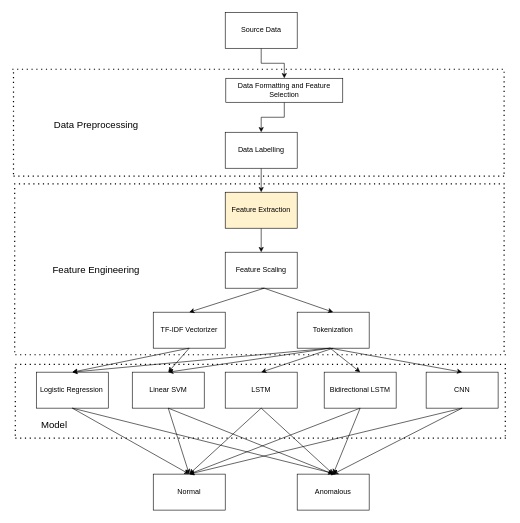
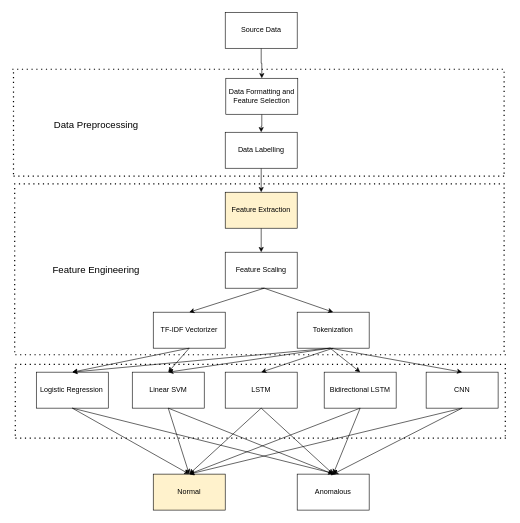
  <mxCell id="0" />
  <mxCell id="1" parent="0" />
  <mxCell id="2" value="" style="edgeStyle=orthogonalEdgeStyle;rounded=0;orthogonalLoop=1;jettySize=auto;html=1;" parent="1" source="3" target="5" edge="1"><mxGeometry relative="1" as="geometry" /></mxCell>
  <mxCell id="3" value="Source Data" style="rounded=0;whiteSpace=wrap;html=1;" parent="1" vertex="1"><mxGeometry x="375" y="20" width="120" height="60" as="geometry" /></mxCell>
  <mxCell id="4" value="" style="edgeStyle=orthogonalEdgeStyle;rounded=0;orthogonalLoop=1;jettySize=auto;html=1;" parent="1" source="5" target="7" edge="1"><mxGeometry relative="1" as="geometry" /></mxCell>
- <mxCell id="5" value="Data Formatting and Feature Selection" style="rounded=0;whiteSpace=wrap;html=1;" parent="1" vertex="1"><mxGeometry x="376" y="130" width="195" height="40" as="geometry" /></mxCell>
+ <mxCell id="5" value="Data Formatting and Feature Selection" style="rounded=0;whiteSpace=wrap;html=1;" parent="1" vertex="1"><mxGeometry x="376" y="130" width="120" height="60" as="geometry" /></mxCell>
  <mxCell id="6" value="" style="edgeStyle=orthogonalEdgeStyle;rounded=0;orthogonalLoop=1;jettySize=auto;html=1;" parent="1" source="7" target="9" edge="1"><mxGeometry relative="1" as="geometry" /></mxCell>
  <mxCell id="7" value="Data Labelling" style="rounded=0;whiteSpace=wrap;html=1;" parent="1" vertex="1"><mxGeometry x="375" y="220" width="120" height="60" as="geometry" /></mxCell>
  <mxCell id="8" value="" style="edgeStyle=orthogonalEdgeStyle;rounded=0;orthogonalLoop=1;jettySize=auto;html=1;" parent="1" source="9" target="12" edge="1"><mxGeometry relative="1" as="geometry" /></mxCell>
  <mxCell id="9" value="Feature Extraction" style="rounded=0;whiteSpace=wrap;html=1;fillColor=#fff2cc;" parent="1" vertex="1"><mxGeometry x="375" y="320" width="120" height="60" as="geometry" /></mxCell>
  <mxCell id="10" value="TF-IDF Vectorizer" style="rounded=0;whiteSpace=wrap;html=1;" parent="1" vertex="1"><mxGeometry x="255" y="520" width="120" height="60" as="geometry" /></mxCell>
  <mxCell id="11" value="Tokenization" style="rounded=0;whiteSpace=wrap;html=1;" parent="1" vertex="1"><mxGeometry x="495" y="520" width="120" height="60" as="geometry" /></mxCell>
  <mxCell id="12" value="Feature Scaling" style="rounded=0;whiteSpace=wrap;html=1;" parent="1" vertex="1"><mxGeometry x="375" y="420" width="120" height="60" as="geometry" /></mxCell>
  <mxCell id="13" value="LSTM" style="rounded=0;whiteSpace=wrap;html=1;" parent="1" vertex="1"><mxGeometry x="375" y="620" width="120" height="60" as="geometry" /></mxCell>
  <mxCell id="14" value="Linear SVM" style="rounded=0;whiteSpace=wrap;html=1;" parent="1" vertex="1"><mxGeometry x="220" y="620" width="120" height="60" as="geometry" /></mxCell>
  <mxCell id="15" value="Logistic Regression&lt;span style=&quot;white-space: pre;&quot;&gt;&#09;&lt;/span&gt;" style="rounded=0;whiteSpace=wrap;html=1;" parent="1" vertex="1"><mxGeometry x="60" y="620" width="120" height="60" as="geometry" /></mxCell>
  <mxCell id="16" value="Bidirectional LSTM" style="rounded=0;whiteSpace=wrap;html=1;" parent="1" vertex="1"><mxGeometry x="540" y="620" width="120" height="60" as="geometry" /></mxCell>
  <mxCell id="17" value="CNN" style="rounded=0;whiteSpace=wrap;html=1;" parent="1" vertex="1"><mxGeometry x="710" y="620" width="120" height="60" as="geometry" /></mxCell>
  <mxCell id="18" value="" style="endArrow=classic;html=1;rounded=0;entryX=0.5;entryY=0;entryDx=0;entryDy=0;" parent="1" target="10" edge="1"><mxGeometry width="50" height="50" relative="1" as="geometry"><mxPoint x="440" y="480" as="sourcePoint" /><mxPoint x="180" y="250" as="targetPoint" /><Array as="points"><mxPoint x="440" y="480" /></Array></mxGeometry></mxCell>
  <mxCell id="19" value="" style="endArrow=classic;html=1;rounded=0;entryX=0.5;entryY=0;entryDx=0;entryDy=0;exitX=0.5;exitY=1;exitDx=0;exitDy=0;" parent="1" source="12" target="11" edge="1"><mxGeometry width="50" height="50" relative="1" as="geometry"><mxPoint x="260" y="390" as="sourcePoint" /><mxPoint x="325" y="530" as="targetPoint" /><Array as="points"><mxPoint x="440" y="480" /></Array></mxGeometry></mxCell>
  <mxCell id="20" value="" style="endArrow=classic;html=1;rounded=0;exitX=0.5;exitY=1;exitDx=0;exitDy=0;entryX=0.5;entryY=0;entryDx=0;entryDy=0;" parent="1" source="10" target="15" edge="1"><mxGeometry width="50" height="50" relative="1" as="geometry"><mxPoint x="310" y="780" as="sourcePoint" /><mxPoint x="430" y="660" as="targetPoint" /></mxGeometry></mxCell>
  <mxCell id="21" value="" style="endArrow=classic;html=1;rounded=0;exitX=0.5;exitY=1;exitDx=0;exitDy=0;entryX=0.5;entryY=0;entryDx=0;entryDy=0;" parent="1" source="10" target="14" edge="1"><mxGeometry width="50" height="50" relative="1" as="geometry"><mxPoint x="380" y="710" as="sourcePoint" /><mxPoint x="430" y="660" as="targetPoint" /></mxGeometry></mxCell>
  <mxCell id="22" value="" style="endArrow=classic;html=1;rounded=0;exitX=0.5;exitY=1;exitDx=0;exitDy=0;entryX=0.5;entryY=0;entryDx=0;entryDy=0;" parent="1" source="11" target="13" edge="1"><mxGeometry width="50" height="50" relative="1" as="geometry"><mxPoint x="380" y="710" as="sourcePoint" /><mxPoint x="430" y="660" as="targetPoint" /></mxGeometry></mxCell>
  <mxCell id="23" value="" style="endArrow=classic;html=1;rounded=0;entryX=0.5;entryY=0;entryDx=0;entryDy=0;" parent="1" target="16" edge="1"><mxGeometry width="50" height="50" relative="1" as="geometry"><mxPoint x="550" y="580" as="sourcePoint" /><mxPoint x="430" y="660" as="targetPoint" /></mxGeometry></mxCell>
  <mxCell id="24" value="" style="endArrow=classic;html=1;rounded=0;entryX=0.5;entryY=0;entryDx=0;entryDy=0;" parent="1" target="17" edge="1"><mxGeometry width="50" height="50" relative="1" as="geometry"><mxPoint x="550" y="580" as="sourcePoint" /><mxPoint x="430" y="660" as="targetPoint" /></mxGeometry></mxCell>
  <mxCell id="25" value="" style="endArrow=classic;html=1;rounded=0;entryX=0.5;entryY=0;entryDx=0;entryDy=0;" parent="1" target="14" edge="1"><mxGeometry width="50" height="50" relative="1" as="geometry"><mxPoint x="550" y="580" as="sourcePoint" /><mxPoint x="430" y="660" as="targetPoint" /></mxGeometry></mxCell>
  <mxCell id="26" value="" style="endArrow=classic;html=1;rounded=0;entryX=0.5;entryY=0;entryDx=0;entryDy=0;" parent="1" target="15" edge="1"><mxGeometry width="50" height="50" relative="1" as="geometry"><mxPoint x="550" y="580" as="sourcePoint" /><mxPoint x="130" y="620" as="targetPoint" /></mxGeometry></mxCell>
- <mxCell id="27" value="Normal" style="rounded=0;whiteSpace=wrap;html=1;" parent="1" vertex="1"><mxGeometry x="255" y="790" width="120" height="60" as="geometry" /></mxCell>
+ <mxCell id="27" value="Normal" style="rounded=0;whiteSpace=wrap;html=1;fillColor=#fff2cc;" parent="1" vertex="1"><mxGeometry x="255" y="790" width="120" height="60" as="geometry" /></mxCell>
  <mxCell id="28" value="Anomalous" style="rounded=0;whiteSpace=wrap;html=1;" parent="1" vertex="1"><mxGeometry x="495" y="790" width="120" height="60" as="geometry" /></mxCell>
  <mxCell id="29" value="" style="endArrow=classic;html=1;rounded=0;exitX=0.5;exitY=1;exitDx=0;exitDy=0;entryX=0.5;entryY=0;entryDx=0;entryDy=0;" parent="1" source="15" target="27" edge="1"><mxGeometry width="50" height="50" relative="1" as="geometry"><mxPoint x="380" y="710" as="sourcePoint" /><mxPoint x="430" y="660" as="targetPoint" /></mxGeometry></mxCell>
  <mxCell id="30" value="" style="endArrow=classic;html=1;rounded=0;entryX=0.5;entryY=0;entryDx=0;entryDy=0;exitX=0.5;exitY=1;exitDx=0;exitDy=0;" parent="1" source="17" target="28" edge="1"><mxGeometry width="50" height="50" relative="1" as="geometry"><mxPoint x="380" y="710" as="sourcePoint" /><mxPoint x="430" y="660" as="targetPoint" /></mxGeometry></mxCell>
  <mxCell id="31" value="" style="endArrow=classic;html=1;rounded=0;exitX=0.5;exitY=1;exitDx=0;exitDy=0;entryX=0.5;entryY=0;entryDx=0;entryDy=0;" parent="1" source="14" target="27" edge="1"><mxGeometry width="50" height="50" relative="1" as="geometry"><mxPoint x="380" y="710" as="sourcePoint" /><mxPoint x="430" y="660" as="targetPoint" /></mxGeometry></mxCell>
  <mxCell id="32" value="" style="endArrow=classic;html=1;rounded=0;entryX=0.5;entryY=0;entryDx=0;entryDy=0;exitX=0.5;exitY=1;exitDx=0;exitDy=0;" parent="1" source="13" target="27" edge="1"><mxGeometry width="50" height="50" relative="1" as="geometry"><mxPoint x="380" y="710" as="sourcePoint" /><mxPoint x="430" y="660" as="targetPoint" /></mxGeometry></mxCell>
  <mxCell id="33" value="" style="endArrow=classic;html=1;rounded=0;exitX=0.5;exitY=1;exitDx=0;exitDy=0;entryX=0.5;entryY=0;entryDx=0;entryDy=0;" parent="1" source="16" target="27" edge="1"><mxGeometry width="50" height="50" relative="1" as="geometry"><mxPoint x="380" y="710" as="sourcePoint" /><mxPoint x="320" y="770" as="targetPoint" /></mxGeometry></mxCell>
  <mxCell id="34" value="" style="endArrow=classic;html=1;rounded=0;entryX=0.5;entryY=0;entryDx=0;entryDy=0;" parent="1" target="27" edge="1"><mxGeometry width="50" height="50" relative="1" as="geometry"><mxPoint x="770" y="680" as="sourcePoint" /><mxPoint x="430" y="660" as="targetPoint" /></mxGeometry></mxCell>
  <mxCell id="35" value="" style="endArrow=classic;html=1;rounded=0;entryX=0.5;entryY=0;entryDx=0;entryDy=0;" parent="1" target="28" edge="1"><mxGeometry width="50" height="50" relative="1" as="geometry"><mxPoint x="600" y="680" as="sourcePoint" /><mxPoint x="560" y="770" as="targetPoint" /></mxGeometry></mxCell>
  <mxCell id="36" value="" style="endArrow=classic;html=1;rounded=0;entryX=0.5;entryY=0;entryDx=0;entryDy=0;exitX=0.5;exitY=1;exitDx=0;exitDy=0;" parent="1" source="13" target="28" edge="1"><mxGeometry width="50" height="50" relative="1" as="geometry"><mxPoint x="390" y="720" as="sourcePoint" /><mxPoint x="430" y="660" as="targetPoint" /></mxGeometry></mxCell>
  <mxCell id="37" value="" style="endArrow=classic;html=1;rounded=0;entryX=0.5;entryY=0;entryDx=0;entryDy=0;" parent="1" target="28" edge="1"><mxGeometry width="50" height="50" relative="1" as="geometry"><mxPoint x="280" y="680" as="sourcePoint" /><mxPoint x="430" y="660" as="targetPoint" /></mxGeometry></mxCell>
  <mxCell id="38" value="" style="endArrow=classic;html=1;rounded=0;exitX=0.5;exitY=1;exitDx=0;exitDy=0;" parent="1" source="15" edge="1"><mxGeometry width="50" height="50" relative="1" as="geometry"><mxPoint x="380" y="710" as="sourcePoint" /><mxPoint x="560" y="790" as="targetPoint" /></mxGeometry></mxCell>
  <mxCell id="39" value="" style="endArrow=none;dashed=1;html=1;dashPattern=1 3;strokeWidth=2;rounded=0;" parent="1" edge="1"><mxGeometry width="50" height="50" relative="1" as="geometry"><mxPoint x="20" y="115" as="sourcePoint" /><mxPoint x="840" y="115" as="targetPoint" /></mxGeometry></mxCell>
  <mxCell id="40" value="" style="endArrow=none;dashed=1;html=1;dashPattern=1 3;strokeWidth=2;rounded=0;" parent="1" edge="1"><mxGeometry width="50" height="50" relative="1" as="geometry"><mxPoint x="22" y="293" as="sourcePoint" /><mxPoint x="842" y="293" as="targetPoint" /></mxGeometry></mxCell>
  <mxCell id="41" value="" style="endArrow=none;dashed=1;html=1;dashPattern=1 3;strokeWidth=2;rounded=0;" parent="1" edge="1"><mxGeometry width="50" height="50" relative="1" as="geometry"><mxPoint x="23" y="306" as="sourcePoint" /><mxPoint x="843" y="306" as="targetPoint" /></mxGeometry></mxCell>
  <mxCell id="42" value="" style="endArrow=none;dashed=1;html=1;dashPattern=1 3;strokeWidth=2;rounded=0;" parent="1" edge="1"><mxGeometry width="50" height="50" relative="1" as="geometry"><mxPoint x="25" y="591" as="sourcePoint" /><mxPoint x="845" y="591" as="targetPoint" /></mxGeometry></mxCell>
  <mxCell id="43" value="" style="endArrow=none;dashed=1;html=1;dashPattern=1 3;strokeWidth=2;rounded=0;" parent="1" edge="1"><mxGeometry width="50" height="50" relative="1" as="geometry"><mxPoint x="22" y="290" as="sourcePoint" /><mxPoint x="22" y="120" as="targetPoint" /></mxGeometry></mxCell>
  <mxCell id="44" value="" style="endArrow=none;dashed=1;html=1;dashPattern=1 3;strokeWidth=2;rounded=0;" parent="1" edge="1"><mxGeometry width="50" height="50" relative="1" as="geometry"><mxPoint x="840" y="289" as="sourcePoint" /><mxPoint x="840" y="119" as="targetPoint" /></mxGeometry></mxCell>
  <mxCell id="45" value="" style="endArrow=none;dashed=1;html=1;dashPattern=1 3;strokeWidth=2;rounded=0;" parent="1" edge="1"><mxGeometry width="50" height="50" relative="1" as="geometry"><mxPoint x="24" y="587" as="sourcePoint" /><mxPoint x="24" y="307" as="targetPoint" /></mxGeometry></mxCell>
  <mxCell id="46" value="" style="endArrow=none;dashed=1;html=1;dashPattern=1 3;strokeWidth=2;rounded=0;" parent="1" edge="1"><mxGeometry width="50" height="50" relative="1" as="geometry"><mxPoint x="840" y="586" as="sourcePoint" /><mxPoint x="840" y="306" as="targetPoint" /></mxGeometry></mxCell>
  <mxCell id="47" value="" style="endArrow=none;dashed=1;html=1;dashPattern=1 3;strokeWidth=2;rounded=0;" parent="1" edge="1"><mxGeometry width="50" height="50" relative="1" as="geometry"><mxPoint x="25" y="607" as="sourcePoint" /><mxPoint x="845" y="607" as="targetPoint" /></mxGeometry></mxCell>
  <mxCell id="48" value="" style="endArrow=none;dashed=1;html=1;dashPattern=1 3;strokeWidth=2;rounded=0;" parent="1" edge="1"><mxGeometry width="50" height="50" relative="1" as="geometry"><mxPoint x="25" y="730" as="sourcePoint" /><mxPoint x="845" y="730" as="targetPoint" /></mxGeometry></mxCell>
  <mxCell id="49" value="" style="endArrow=none;dashed=1;html=1;dashPattern=1 3;strokeWidth=2;rounded=0;" parent="1" edge="1"><mxGeometry width="50" height="50" relative="1" as="geometry"><mxPoint x="25" y="726" as="sourcePoint" /><mxPoint x="25" y="606" as="targetPoint" /></mxGeometry></mxCell>
  <mxCell id="50" value="" style="endArrow=none;dashed=1;html=1;dashPattern=1 3;strokeWidth=2;rounded=0;" parent="1" edge="1"><mxGeometry width="50" height="50" relative="1" as="geometry"><mxPoint x="842" y="727" as="sourcePoint" /><mxPoint x="842" y="607" as="targetPoint" /></mxGeometry></mxCell>
  <mxCell id="51" value="&lt;font style=&quot;font-size: 16px;&quot;&gt;Data Preprocessing&lt;/font&gt;" style="text;html=1;align=center;verticalAlign=middle;whiteSpace=wrap;rounded=0;" vertex="1" parent="1"><mxGeometry x="75" y="182" width="170" height="52" as="geometry" /></mxCell>
  <mxCell id="52" value="&lt;font style=&quot;font-size: 16px;&quot;&gt;Feature Engineering&lt;/font&gt;" style="text;html=1;align=center;verticalAlign=middle;whiteSpace=wrap;rounded=0;" vertex="1" parent="1"><mxGeometry x="60" y="429" width="200" height="42" as="geometry" /></mxCell>
- <mxCell id="53" value="&lt;font style=&quot;font-size: 16px;&quot;&gt;Model&lt;/font&gt;" style="text;html=1;align=center;verticalAlign=middle;whiteSpace=wrap;rounded=0;" vertex="1" parent="1"><mxGeometry x="50" y="692" width="80" height="30" as="geometry" /></mxCell>
